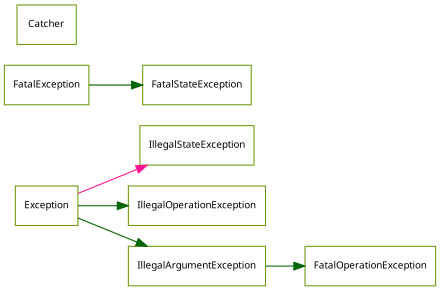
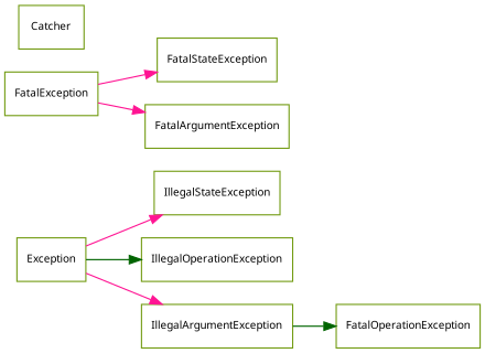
  strict digraph {
    rankdir=LR
    node [color="#729b12" fontname=Verdana fontsize=9 shape=record]
    edge [color=deeppink]
    n1 [label=Exception]
    n2 [label=IllegalStateException]
    n3 [label=IllegalOperationException]
    n4 [label=IllegalArgumentException]
    n5 [label=FatalOperationException]
    n6 [label=FatalStateException]
    n7 [label=FatalException]
+   n8 [label=FatalArgumentException]
    n9 [label=Catcher]
    n1 -> n2
    n1 -> n3 [color=darkgreen]
-   n1 -> n4 [color=darkgreen]
+   n1 -> n4
    n4 -> n5 [color=darkgreen]
-   n7 -> n6 [color=darkgreen]
+   n7 -> n6
+   n7 -> n8
  }
